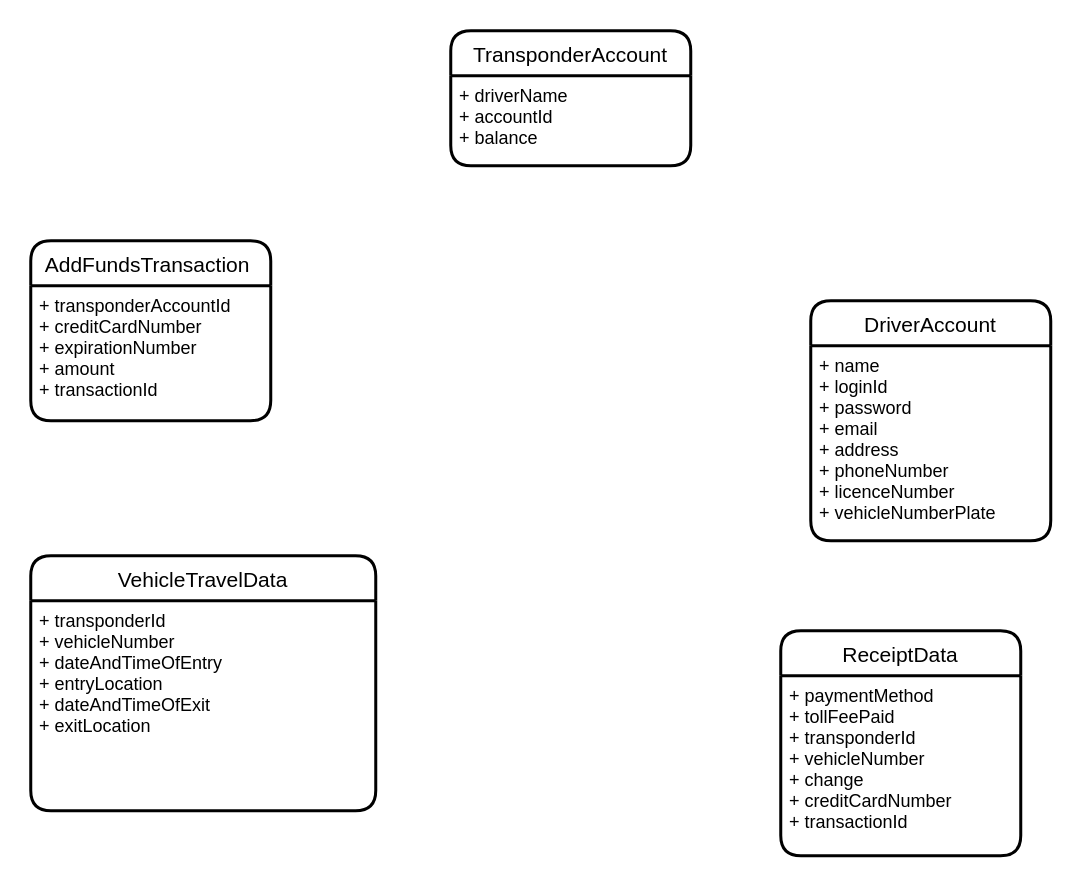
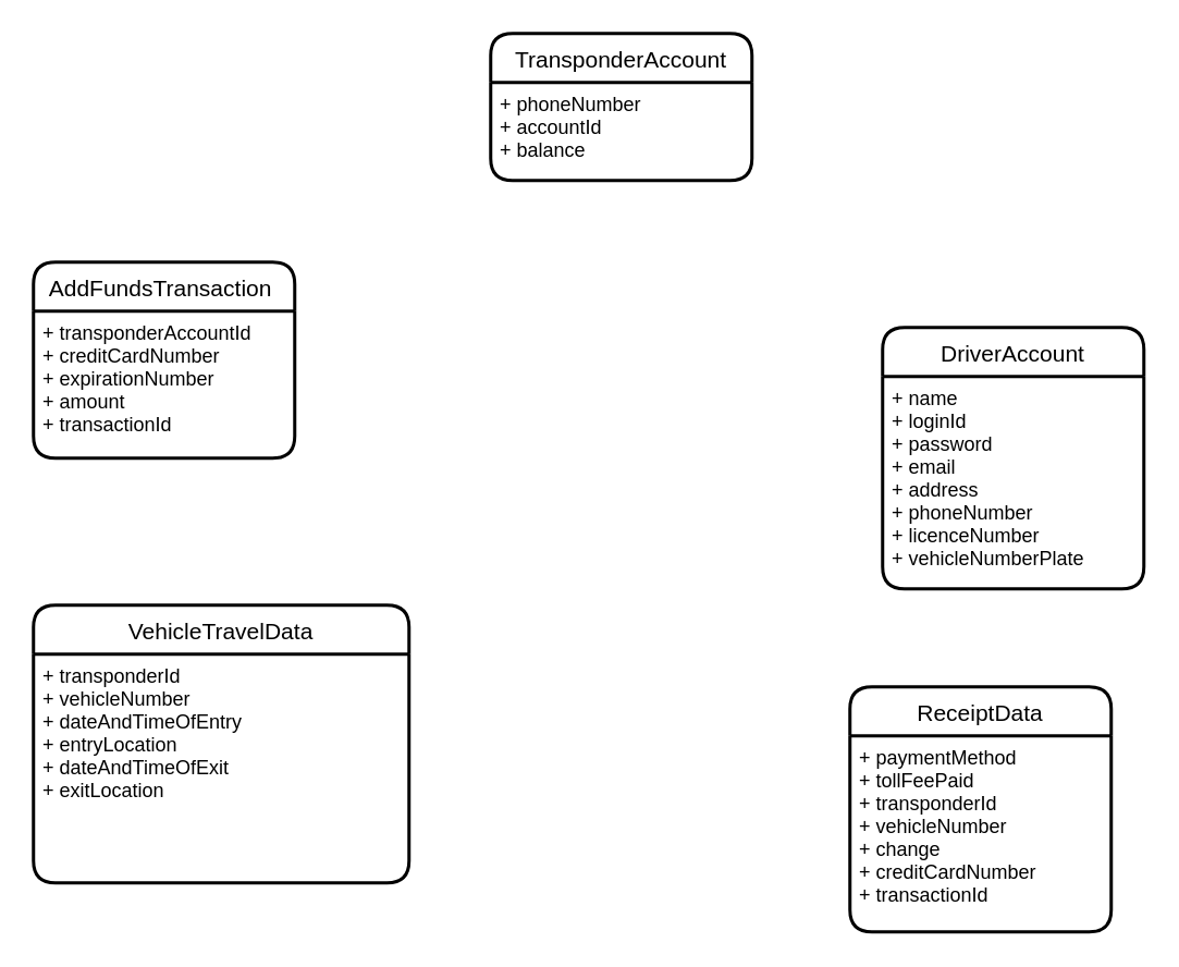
  <mxCell id="0" />
  <mxCell id="1" parent="0" />
  <mxCell id="2" value="TransponderAccount" style="swimlane;childLayout=stackLayout;horizontal=1;startSize=30;horizontalStack=0;rounded=1;fontSize=14;fontStyle=0;strokeWidth=2;resizeParent=0;resizeLast=1;shadow=0;dashed=0;align=center;" parent="1" vertex="1"><mxGeometry x="300" y="20" width="160" height="90" as="geometry" /></mxCell>
- <mxCell id="3" value="+ driverName&#10;+ accountId &#10;+ balance" style="align=left;strokeColor=none;fillColor=none;spacingLeft=4;fontSize=12;verticalAlign=top;resizable=0;rotatable=0;part=1;" parent="2" vertex="1"><mxGeometry y="30" width="160" height="60" as="geometry" /></mxCell>
+ <mxCell id="3" value="+ phoneNumber&#10;+ accountId &#10;+ balance" style="align=left;strokeColor=none;fillColor=none;spacingLeft=4;fontSize=12;verticalAlign=top;resizable=0;rotatable=0;part=1;" parent="2" vertex="1"><mxGeometry y="30" width="160" height="60" as="geometry" /></mxCell>
  <mxCell id="4" value="DriverAccount" style="swimlane;childLayout=stackLayout;horizontal=1;startSize=30;horizontalStack=0;rounded=1;fontSize=14;fontStyle=0;strokeWidth=2;resizeParent=0;resizeLast=1;shadow=0;dashed=0;align=center;" parent="1" vertex="1"><mxGeometry x="540" y="200" width="160" height="160" as="geometry" /></mxCell>
  <mxCell id="5" value="+ name&#10;+ loginId &#10;+ password&#10;+ email&#10;+ address&#10;+ phoneNumber&#10;+ licenceNumber&#10;+ vehicleNumberPlate" style="align=left;strokeColor=none;fillColor=none;spacingLeft=4;fontSize=12;verticalAlign=top;resizable=0;rotatable=0;part=1;" parent="4" vertex="1"><mxGeometry y="30" width="160" height="130" as="geometry" /></mxCell>
  <mxCell id="6" value="AddFundsTransaction " style="swimlane;childLayout=stackLayout;horizontal=1;startSize=30;horizontalStack=0;rounded=1;fontSize=14;fontStyle=0;strokeWidth=2;resizeParent=0;resizeLast=1;shadow=0;dashed=0;align=center;" parent="1" vertex="1"><mxGeometry x="20" y="160" width="160" height="120" as="geometry" /></mxCell>
  <mxCell id="7" value="+ transponderAccountId&#10;+ creditCardNumber&#10;+ expirationNumber&#10;+ amount&#10;+ transactionId" style="align=left;strokeColor=none;fillColor=none;spacingLeft=4;fontSize=12;verticalAlign=top;resizable=0;rotatable=0;part=1;" parent="6" vertex="1"><mxGeometry y="30" width="160" height="90" as="geometry" /></mxCell>
  <mxCell id="8" value="VehicleTravelData" style="swimlane;childLayout=stackLayout;horizontal=1;startSize=30;horizontalStack=0;rounded=1;fontSize=14;fontStyle=0;strokeWidth=2;resizeParent=0;resizeLast=1;shadow=0;dashed=0;align=center;" parent="1" vertex="1"><mxGeometry x="20" y="370" width="230" height="170" as="geometry" /></mxCell>
  <mxCell id="9" value="+ transponderId&#10;+ vehicleNumber&#10;+ dateAndTimeOfEntry&#10;+ entryLocation&#10;+ dateAndTimeOfExit&#10;+ exitLocation" style="align=left;strokeColor=none;fillColor=none;spacingLeft=4;fontSize=12;verticalAlign=top;resizable=0;rotatable=0;part=1;" parent="8" vertex="1"><mxGeometry y="30" width="230" height="140" as="geometry" /></mxCell>
  <mxCell id="10" value="ReceiptData" style="swimlane;childLayout=stackLayout;horizontal=1;startSize=30;horizontalStack=0;rounded=1;fontSize=14;fontStyle=0;strokeWidth=2;resizeParent=0;resizeLast=1;shadow=0;dashed=0;align=center;" parent="1" vertex="1"><mxGeometry x="520" y="420" width="160" height="150" as="geometry" /></mxCell>
  <mxCell id="11" value="+ paymentMethod&#10;+ tollFeePaid&#10;+ transponderId&#10;+ vehicleNumber&#10;+ change&#10;+ creditCardNumber&#10;+ transactionId" style="align=left;strokeColor=none;fillColor=none;spacingLeft=4;fontSize=12;verticalAlign=top;resizable=0;rotatable=0;part=1;" parent="10" vertex="1"><mxGeometry y="30" width="160" height="120" as="geometry" /></mxCell>
